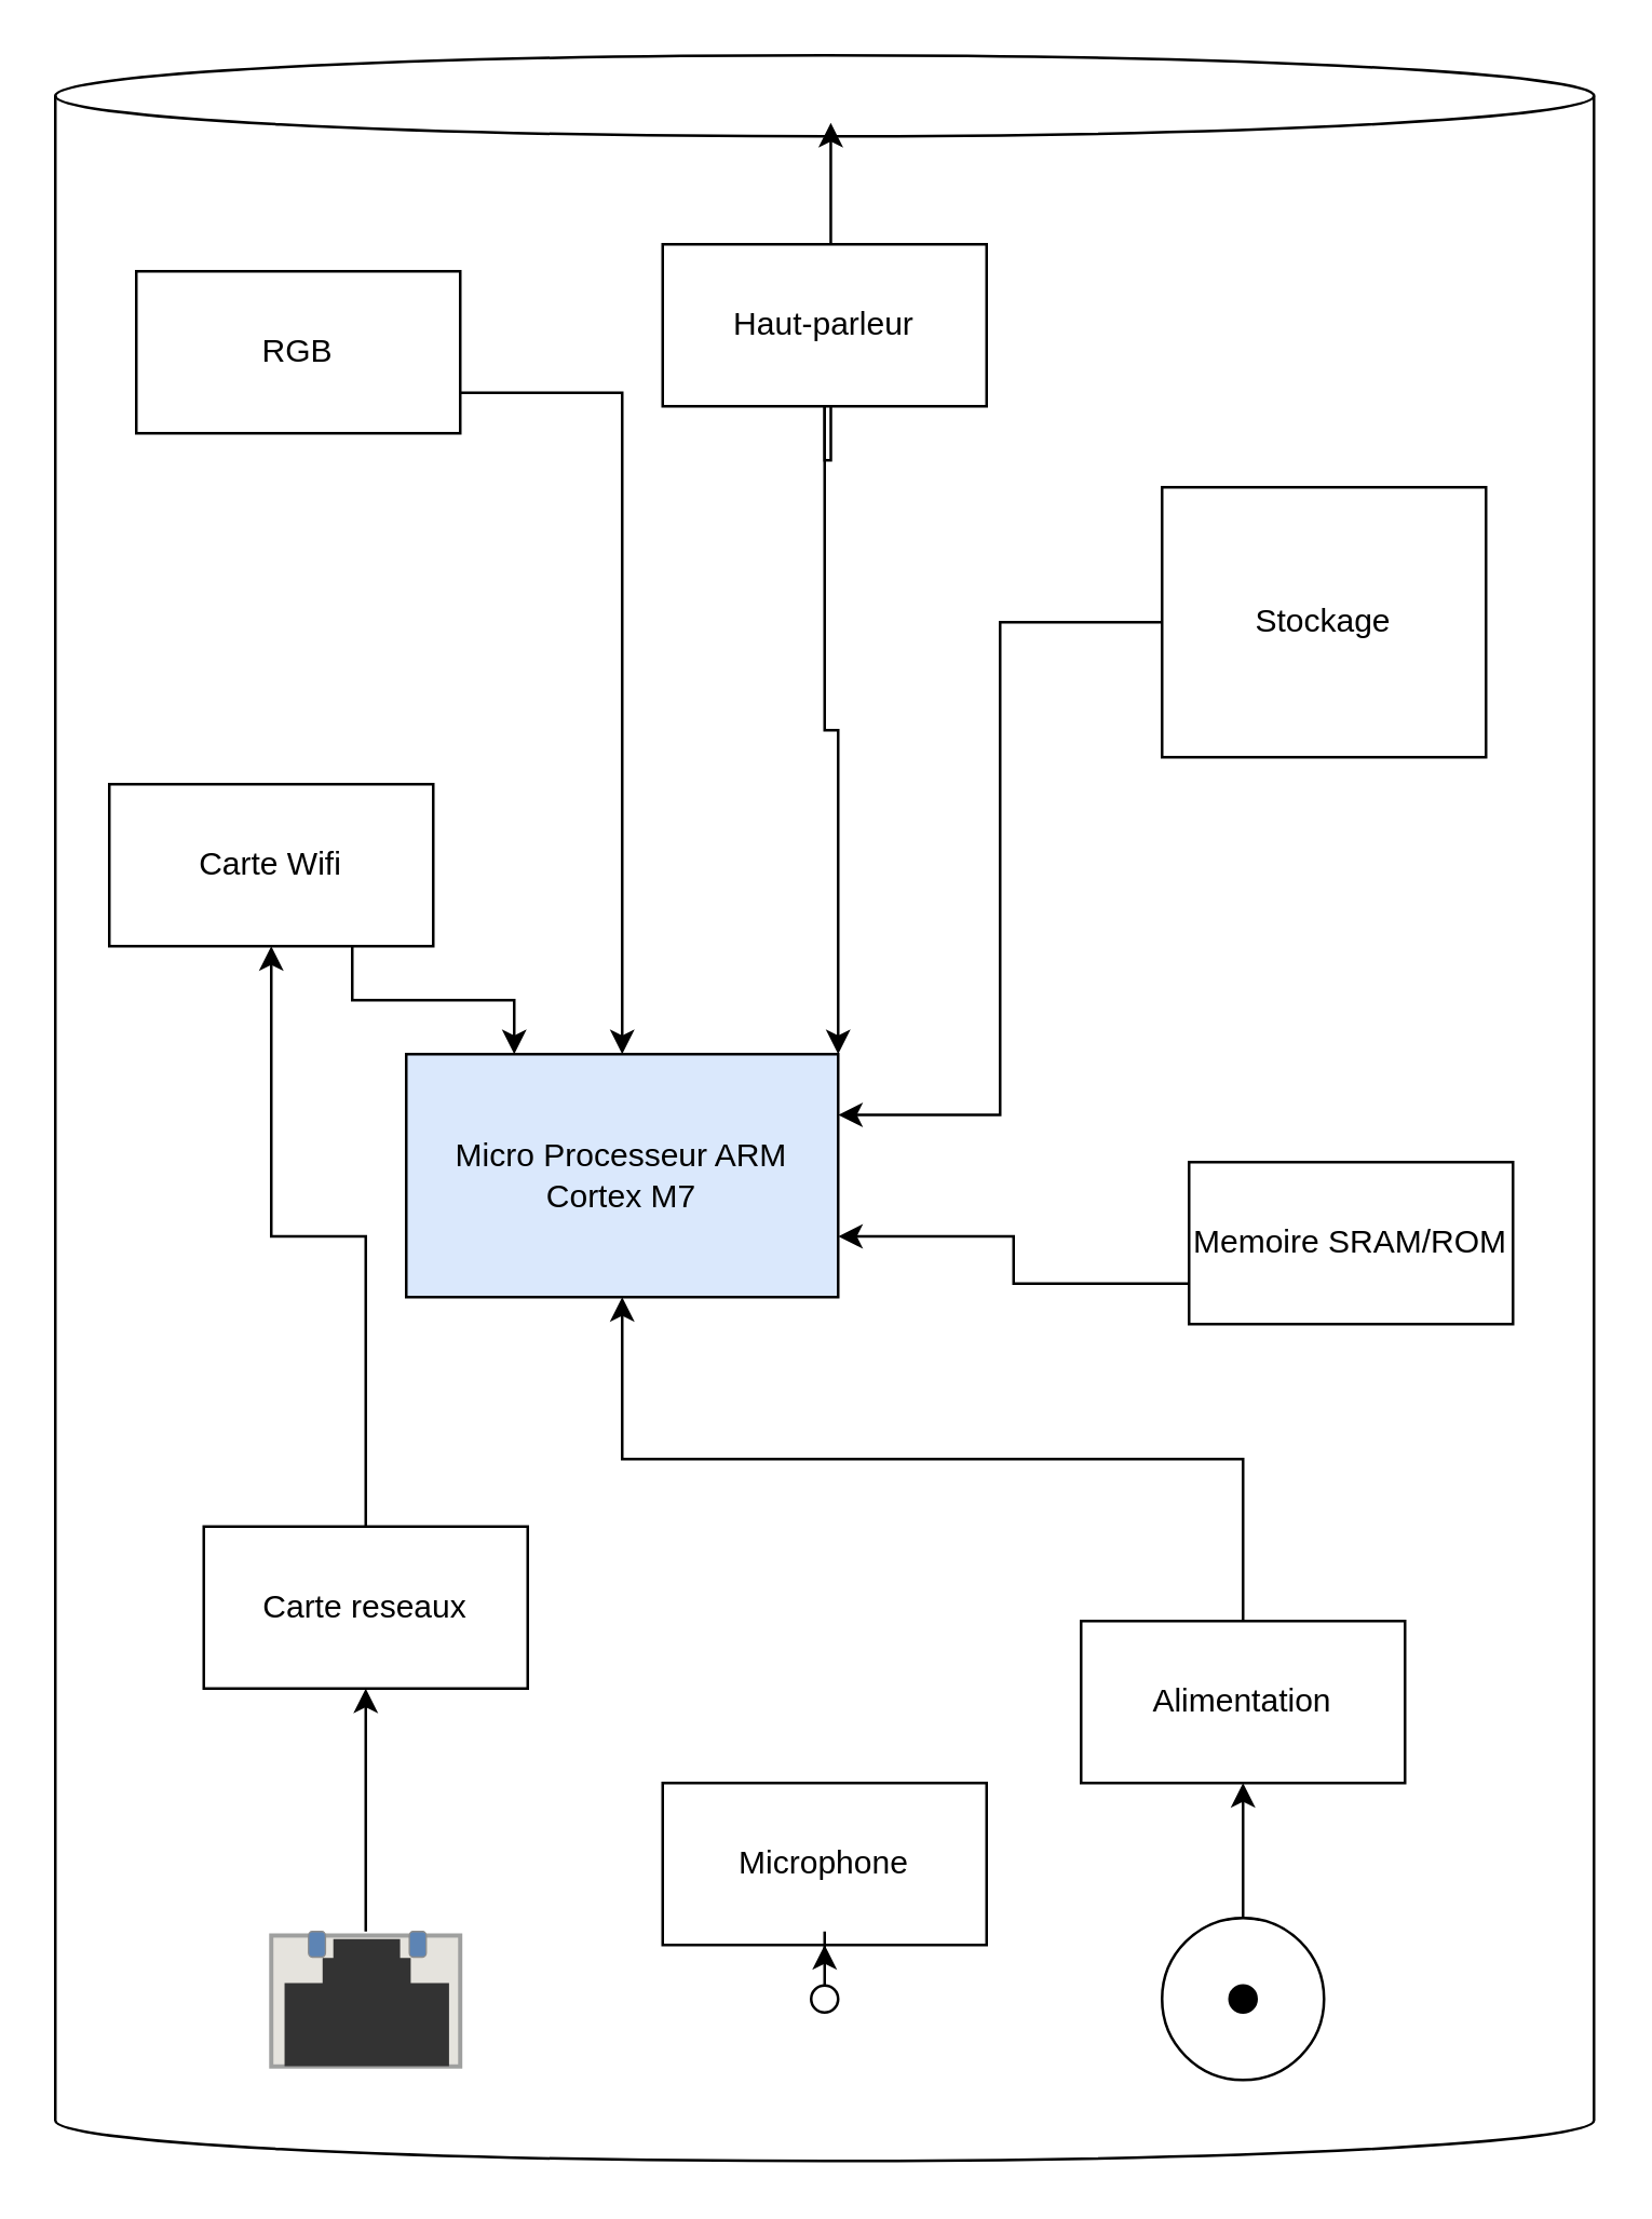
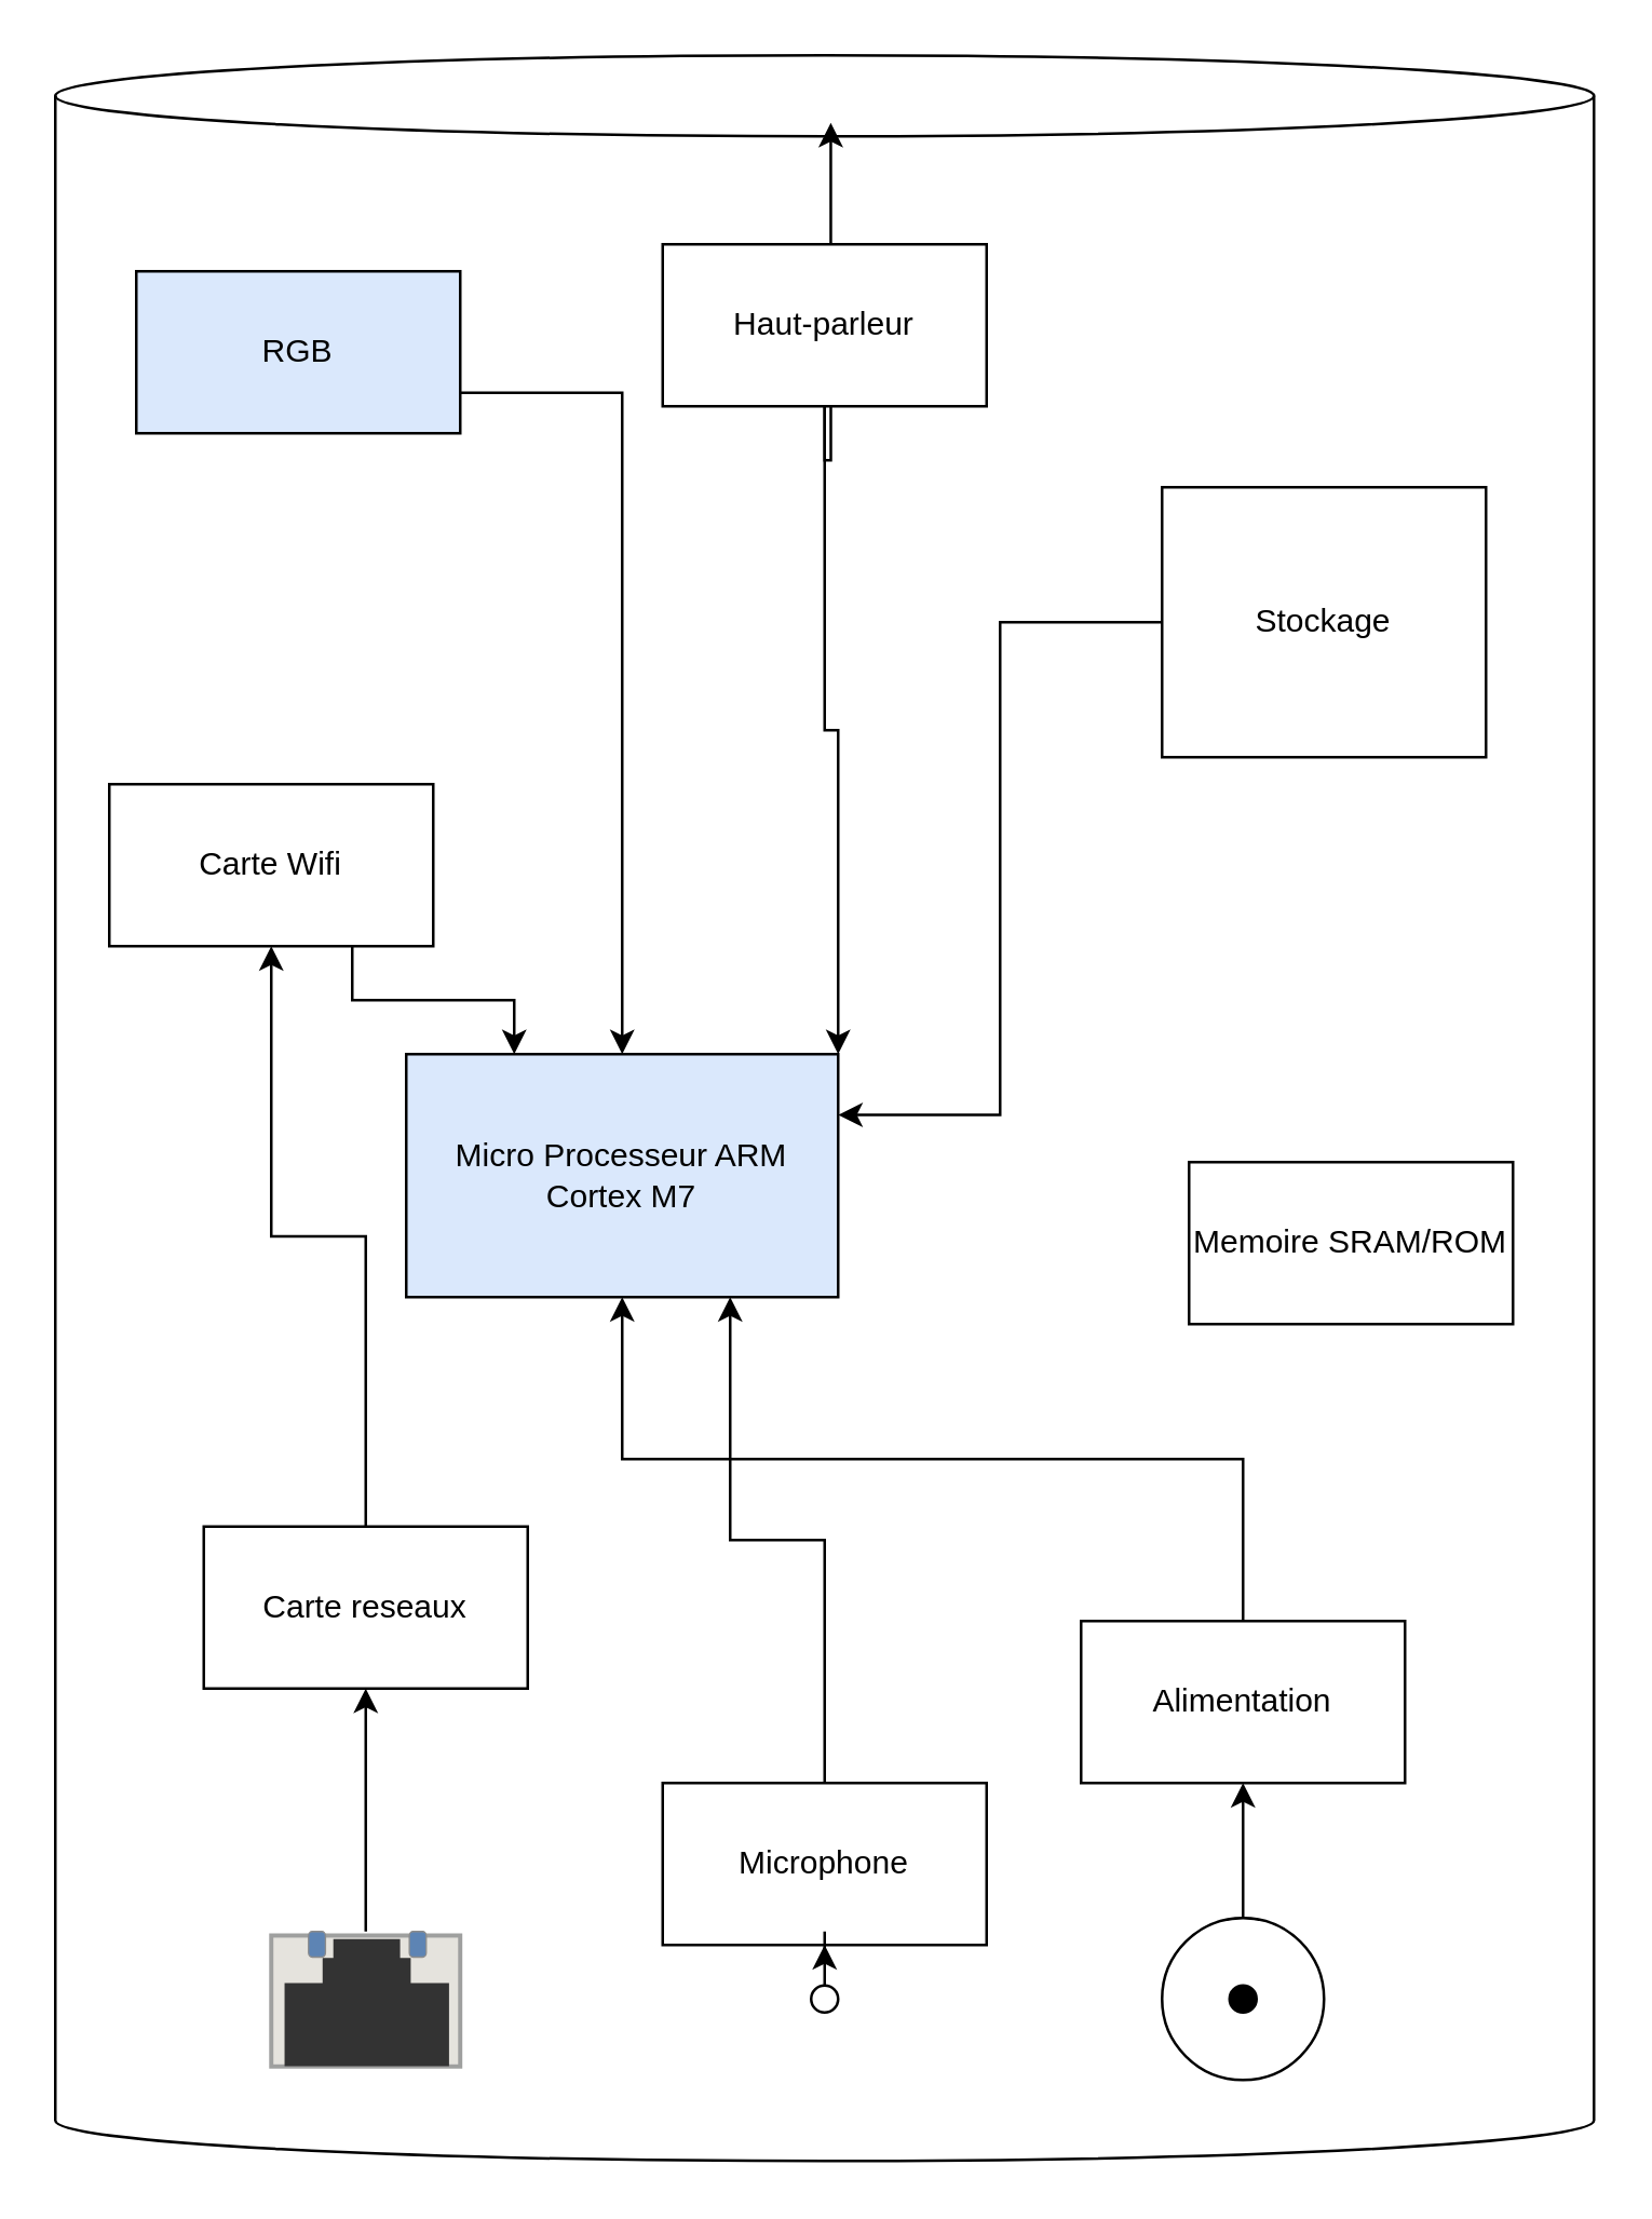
  <mxCell id="0" />
  <mxCell id="1" parent="0" />
  <mxCell id="2" value="" style="shape=cylinder3;whiteSpace=wrap;html=1;boundedLbl=1;backgroundOutline=1;size=15;" vertex="1" parent="1"><mxGeometry x="20" y="20" width="570" height="780" as="geometry" /></mxCell>
  <mxCell id="3" style="edgeStyle=orthogonalEdgeStyle;rounded=0;orthogonalLoop=1;jettySize=auto;html=1;entryX=0.5;entryY=1;entryDx=0;entryDy=0;" edge="1" parent="1" source="4" target="12"><mxGeometry relative="1" as="geometry" /></mxCell>
  <mxCell id="4" value="" style="html=1;verticalLabelPosition=bottom;verticalAlign=top;outlineConnect=0;shadow=0;dashed=0;shape=mxgraph.rack.hpe_aruba.switches.rj45_sfp_alt;" vertex="1" parent="1"><mxGeometry x="100" y="715" width="70" height="50" as="geometry" /></mxCell>
  <mxCell id="5" style="edgeStyle=orthogonalEdgeStyle;rounded=0;orthogonalLoop=1;jettySize=auto;html=1;exitX=0.5;exitY=0;exitDx=0;exitDy=0;" edge="1" parent="1" source="6" target="14"><mxGeometry relative="1" as="geometry"><mxPoint x="460" y="630" as="targetPoint" /></mxGeometry></mxCell>
  <mxCell id="6" value="" style="ellipse;whiteSpace=wrap;html=1;aspect=fixed;" vertex="1" parent="1"><mxGeometry x="430" y="710" width="60" height="60" as="geometry" /></mxCell>
  <mxCell id="7" value="" style="ellipse;whiteSpace=wrap;html=1;aspect=fixed;fillColor=#000000;" vertex="1" parent="1"><mxGeometry x="455" y="735" width="10" height="10" as="geometry" /></mxCell>
  <mxCell id="8" value="Micro Processeur ARM Cortex M7" style="rounded=0;whiteSpace=wrap;html=1;fillColor=#dae8fc;" vertex="1" parent="1"><mxGeometry x="150" y="390" width="160" height="90" as="geometry" /></mxCell>
  <mxCell id="9" style="edgeStyle=orthogonalEdgeStyle;rounded=0;orthogonalLoop=1;jettySize=auto;html=1;exitX=1;exitY=0.75;exitDx=0;exitDy=0;entryX=0.5;entryY=0;entryDx=0;entryDy=0;" edge="1" parent="1" source="10" target="8"><mxGeometry relative="1" as="geometry" /></mxCell>
- <mxCell id="10" value="RGB" style="rounded=0;whiteSpace=wrap;html=1;fillColor=#FFFFFF;" vertex="1" parent="1"><mxGeometry x="50" y="100" width="120" height="60" as="geometry" /></mxCell>
+ <mxCell id="10" value="RGB" style="rounded=0;whiteSpace=wrap;html=1;fillColor=#dae8fc;" vertex="1" parent="1"><mxGeometry x="50" y="100" width="120" height="60" as="geometry" /></mxCell>
  <mxCell id="11" style="edgeStyle=orthogonalEdgeStyle;rounded=0;orthogonalLoop=1;jettySize=auto;html=1;exitX=0.5;exitY=0;exitDx=0;exitDy=0;" edge="1" parent="1" source="12" target="23"><mxGeometry relative="1" as="geometry" /></mxCell>
  <mxCell id="12" value="Carte reseaux" style="rounded=0;whiteSpace=wrap;html=1;fillColor=#FFFFFF;" vertex="1" parent="1"><mxGeometry x="75" y="565" width="120" height="60" as="geometry" /></mxCell>
  <mxCell id="13" style="edgeStyle=orthogonalEdgeStyle;rounded=0;orthogonalLoop=1;jettySize=auto;html=1;exitX=0.5;exitY=0;exitDx=0;exitDy=0;entryX=0.5;entryY=1;entryDx=0;entryDy=0;" edge="1" parent="1" source="14" target="8"><mxGeometry relative="1" as="geometry" /></mxCell>
  <mxCell id="14" value="Alimentation" style="rounded=0;whiteSpace=wrap;html=1;fillColor=#FFFFFF;" vertex="1" parent="1"><mxGeometry x="400" y="600" width="120" height="60" as="geometry" /></mxCell>
+ <mxCell id="15" style="edgeStyle=orthogonalEdgeStyle;rounded=0;orthogonalLoop=1;jettySize=auto;html=1;exitX=0.5;exitY=0;exitDx=0;exitDy=0;entryX=0.75;entryY=1;entryDx=0;entryDy=0;" edge="1" parent="1" source="16" target="8"><mxGeometry relative="1" as="geometry" /></mxCell>
  <mxCell id="16" value="Microphone" style="rounded=0;whiteSpace=wrap;html=1;fillColor=#FFFFFF;" vertex="1" parent="1"><mxGeometry x="245" y="660" width="120" height="60" as="geometry" /></mxCell>
  <mxCell id="17" style="edgeStyle=orthogonalEdgeStyle;rounded=0;orthogonalLoop=1;jettySize=auto;html=1;" edge="1" parent="1" source="18" target="16"><mxGeometry relative="1" as="geometry" /></mxCell>
  <mxCell id="18" value="" style="ellipse;whiteSpace=wrap;html=1;aspect=fixed;fillColor=#FFFFFF;" vertex="1" parent="1"><mxGeometry x="300" y="735" width="10" height="10" as="geometry" /></mxCell>
  <mxCell id="19" style="edgeStyle=orthogonalEdgeStyle;rounded=0;orthogonalLoop=1;jettySize=auto;html=1;entryX=0.504;entryY=0.032;entryDx=0;entryDy=0;entryPerimeter=0;" edge="1" parent="1" source="21" target="2"><mxGeometry relative="1" as="geometry" /></mxCell>
  <mxCell id="20" style="edgeStyle=orthogonalEdgeStyle;rounded=0;orthogonalLoop=1;jettySize=auto;html=1;exitX=0.5;exitY=1;exitDx=0;exitDy=0;entryX=1;entryY=0;entryDx=0;entryDy=0;" edge="1" parent="1" source="21" target="8"><mxGeometry relative="1" as="geometry" /></mxCell>
  <mxCell id="21" value="Haut-parleur" style="rounded=0;whiteSpace=wrap;html=1;fillColor=#FFFFFF;" vertex="1" parent="1"><mxGeometry x="245" y="90" width="120" height="60" as="geometry" /></mxCell>
  <mxCell id="22" style="edgeStyle=orthogonalEdgeStyle;rounded=0;orthogonalLoop=1;jettySize=auto;html=1;exitX=0.75;exitY=1;exitDx=0;exitDy=0;entryX=0.25;entryY=0;entryDx=0;entryDy=0;" edge="1" parent="1" source="23" target="8"><mxGeometry relative="1" as="geometry" /></mxCell>
  <mxCell id="23" value="Carte Wifi" style="rounded=0;whiteSpace=wrap;html=1;fillColor=#FFFFFF;" vertex="1" parent="1"><mxGeometry x="40" y="290" width="120" height="60" as="geometry" /></mxCell>
  <mxCell id="24" style="edgeStyle=orthogonalEdgeStyle;rounded=0;orthogonalLoop=1;jettySize=auto;html=1;exitX=0;exitY=0.5;exitDx=0;exitDy=0;entryX=1;entryY=0.25;entryDx=0;entryDy=0;" edge="1" parent="1" source="25" target="8"><mxGeometry relative="1" as="geometry" /></mxCell>
  <mxCell id="25" value="Stockage" style="rounded=0;whiteSpace=wrap;html=1;fillColor=#FFFFFF;" vertex="1" parent="1"><mxGeometry x="430" y="180" width="120" height="100" as="geometry" /></mxCell>
- <mxCell id="26" style="edgeStyle=orthogonalEdgeStyle;rounded=0;orthogonalLoop=1;jettySize=auto;html=1;exitX=0;exitY=0.75;exitDx=0;exitDy=0;entryX=1;entryY=0.75;entryDx=0;entryDy=0;" edge="1" parent="1" source="27" target="8"><mxGeometry relative="1" as="geometry" /></mxCell>
  <mxCell id="27" value="Memoire SRAM/ROM" style="rounded=0;whiteSpace=wrap;html=1;fillColor=#FFFFFF;" vertex="1" parent="1"><mxGeometry x="440" y="430" width="120" height="60" as="geometry" /></mxCell>
